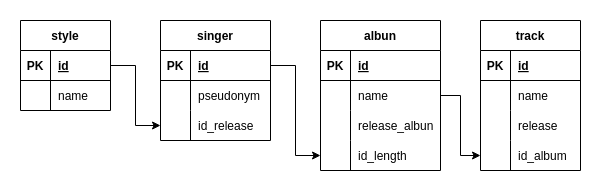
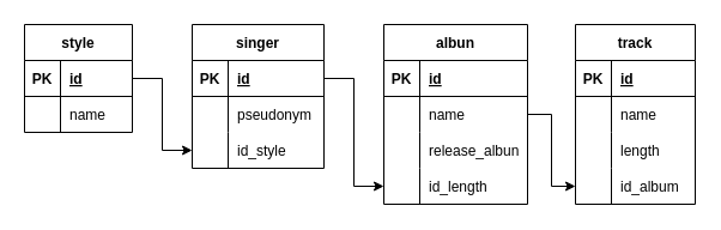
  <mxCell id="0" />
  <mxCell id="1" parent="0" />
  <mxCell id="2" value="style" style="shape=table;startSize=30;container=1;collapsible=1;childLayout=tableLayout;fixedRows=1;rowLines=0;fontStyle=1;align=center;resizeLast=1;" parent="1" vertex="1"><mxGeometry x="20" y="20" width="90" height="90" as="geometry" /></mxCell>
  <mxCell id="3" value="" style="shape=tableRow;horizontal=0;startSize=0;swimlaneHead=0;swimlaneBody=0;fillColor=none;collapsible=0;dropTarget=0;points=[[0,0.5],[1,0.5]];portConstraint=eastwest;top=0;left=0;right=0;bottom=1;" parent="2" vertex="1"><mxGeometry y="30" width="90" height="30" as="geometry" /></mxCell>
  <mxCell id="4" value="PK" style="shape=partialRectangle;connectable=0;fillColor=none;top=0;left=0;bottom=0;right=0;fontStyle=1;overflow=hidden;" parent="3" vertex="1"><mxGeometry width="30" height="30" as="geometry"><mxRectangle width="30" height="30" as="alternateBounds" /></mxGeometry></mxCell>
  <mxCell id="5" value="id" style="shape=partialRectangle;connectable=0;fillColor=none;top=0;left=0;bottom=0;right=0;align=left;spacingLeft=6;fontStyle=5;overflow=hidden;" parent="3" vertex="1"><mxGeometry x="30" width="60" height="30" as="geometry"><mxRectangle width="60" height="30" as="alternateBounds" /></mxGeometry></mxCell>
  <mxCell id="6" value="" style="shape=tableRow;horizontal=0;startSize=0;swimlaneHead=0;swimlaneBody=0;fillColor=none;collapsible=0;dropTarget=0;points=[[0,0.5],[1,0.5]];portConstraint=eastwest;top=0;left=0;right=0;bottom=0;" parent="2" vertex="1"><mxGeometry y="60" width="90" height="30" as="geometry" /></mxCell>
  <mxCell id="7" value="" style="shape=partialRectangle;connectable=0;fillColor=none;top=0;left=0;bottom=0;right=0;editable=1;overflow=hidden;" parent="6" vertex="1"><mxGeometry width="30" height="30" as="geometry"><mxRectangle width="30" height="30" as="alternateBounds" /></mxGeometry></mxCell>
  <mxCell id="8" value="name" style="shape=partialRectangle;connectable=0;fillColor=none;top=0;left=0;bottom=0;right=0;align=left;spacingLeft=6;overflow=hidden;" parent="6" vertex="1"><mxGeometry x="30" width="60" height="30" as="geometry"><mxRectangle width="60" height="30" as="alternateBounds" /></mxGeometry></mxCell>
  <mxCell id="9" value="singer" style="shape=table;startSize=30;container=1;collapsible=1;childLayout=tableLayout;fixedRows=1;rowLines=0;fontStyle=1;align=center;resizeLast=1;" vertex="1" parent="1"><mxGeometry x="160" y="20" width="110" height="120" as="geometry" /></mxCell>
  <mxCell id="10" value="" style="shape=tableRow;horizontal=0;startSize=0;swimlaneHead=0;swimlaneBody=0;fillColor=none;collapsible=0;dropTarget=0;points=[[0,0.5],[1,0.5]];portConstraint=eastwest;top=0;left=0;right=0;bottom=1;" vertex="1" parent="9"><mxGeometry y="30" width="110" height="30" as="geometry" /></mxCell>
  <mxCell id="11" value="PK" style="shape=partialRectangle;connectable=0;fillColor=none;top=0;left=0;bottom=0;right=0;fontStyle=1;overflow=hidden;" vertex="1" parent="10"><mxGeometry width="30" height="30" as="geometry"><mxRectangle width="30" height="30" as="alternateBounds" /></mxGeometry></mxCell>
  <mxCell id="12" value="id" style="shape=partialRectangle;connectable=0;fillColor=none;top=0;left=0;bottom=0;right=0;align=left;spacingLeft=6;fontStyle=5;overflow=hidden;" vertex="1" parent="10"><mxGeometry x="30" width="80" height="30" as="geometry"><mxRectangle width="80" height="30" as="alternateBounds" /></mxGeometry></mxCell>
  <mxCell id="13" value="" style="shape=tableRow;horizontal=0;startSize=0;swimlaneHead=0;swimlaneBody=0;fillColor=none;collapsible=0;dropTarget=0;points=[[0,0.5],[1,0.5]];portConstraint=eastwest;top=0;left=0;right=0;bottom=0;" vertex="1" parent="9"><mxGeometry y="60" width="110" height="30" as="geometry" /></mxCell>
  <mxCell id="14" value="" style="shape=partialRectangle;connectable=0;fillColor=none;top=0;left=0;bottom=0;right=0;editable=1;overflow=hidden;" vertex="1" parent="13"><mxGeometry width="30" height="30" as="geometry"><mxRectangle width="30" height="30" as="alternateBounds" /></mxGeometry></mxCell>
  <mxCell id="15" value="pseudonym" style="shape=partialRectangle;connectable=0;fillColor=none;top=0;left=0;bottom=0;right=0;align=left;spacingLeft=6;overflow=hidden;" vertex="1" parent="13"><mxGeometry x="30" width="80" height="30" as="geometry"><mxRectangle width="80" height="30" as="alternateBounds" /></mxGeometry></mxCell>
  <mxCell id="16" value="" style="shape=tableRow;horizontal=0;startSize=0;swimlaneHead=0;swimlaneBody=0;fillColor=none;collapsible=0;dropTarget=0;points=[[0,0.5],[1,0.5]];portConstraint=eastwest;top=0;left=0;right=0;bottom=0;" vertex="1" parent="9"><mxGeometry y="90" width="110" height="30" as="geometry" /></mxCell>
  <mxCell id="17" value="" style="shape=partialRectangle;connectable=0;fillColor=none;top=0;left=0;bottom=0;right=0;editable=1;overflow=hidden;" vertex="1" parent="16"><mxGeometry width="30" height="30" as="geometry"><mxRectangle width="30" height="30" as="alternateBounds" /></mxGeometry></mxCell>
- <mxCell id="18" value="id_release" style="shape=partialRectangle;connectable=0;fillColor=none;top=0;left=0;bottom=0;right=0;align=left;spacingLeft=6;overflow=hidden;" vertex="1" parent="16"><mxGeometry x="30" width="80" height="30" as="geometry"><mxRectangle width="80" height="30" as="alternateBounds" /></mxGeometry></mxCell>
+ <mxCell id="18" value="id_style" style="shape=partialRectangle;connectable=0;fillColor=none;top=0;left=0;bottom=0;right=0;align=left;spacingLeft=6;overflow=hidden;" vertex="1" parent="16"><mxGeometry x="30" width="80" height="30" as="geometry"><mxRectangle width="80" height="30" as="alternateBounds" /></mxGeometry></mxCell>
  <mxCell id="19" style="edgeStyle=orthogonalEdgeStyle;rounded=0;orthogonalLoop=1;jettySize=auto;html=1;exitX=1;exitY=0.5;exitDx=0;exitDy=0;entryX=0;entryY=0.5;entryDx=0;entryDy=0;" edge="1" parent="1" source="3" target="16"><mxGeometry relative="1" as="geometry" /></mxCell>
  <mxCell id="20" value="albun" style="shape=table;startSize=30;container=1;collapsible=1;childLayout=tableLayout;fixedRows=1;rowLines=0;fontStyle=1;align=center;resizeLast=1;" vertex="1" parent="1"><mxGeometry x="320" y="20" width="120" height="150" as="geometry" /></mxCell>
  <mxCell id="21" value="" style="shape=tableRow;horizontal=0;startSize=0;swimlaneHead=0;swimlaneBody=0;fillColor=none;collapsible=0;dropTarget=0;points=[[0,0.5],[1,0.5]];portConstraint=eastwest;top=0;left=0;right=0;bottom=1;" vertex="1" parent="20"><mxGeometry y="30" width="120" height="30" as="geometry" /></mxCell>
  <mxCell id="22" value="PK" style="shape=partialRectangle;connectable=0;fillColor=none;top=0;left=0;bottom=0;right=0;fontStyle=1;overflow=hidden;" vertex="1" parent="21"><mxGeometry width="30" height="30" as="geometry"><mxRectangle width="30" height="30" as="alternateBounds" /></mxGeometry></mxCell>
  <mxCell id="23" value="id" style="shape=partialRectangle;connectable=0;fillColor=none;top=0;left=0;bottom=0;right=0;align=left;spacingLeft=6;fontStyle=5;overflow=hidden;" vertex="1" parent="21"><mxGeometry x="30" width="90" height="30" as="geometry"><mxRectangle width="90" height="30" as="alternateBounds" /></mxGeometry></mxCell>
  <mxCell id="24" value="" style="shape=tableRow;horizontal=0;startSize=0;swimlaneHead=0;swimlaneBody=0;fillColor=none;collapsible=0;dropTarget=0;points=[[0,0.5],[1,0.5]];portConstraint=eastwest;top=0;left=0;right=0;bottom=0;" vertex="1" parent="20"><mxGeometry y="60" width="120" height="30" as="geometry" /></mxCell>
  <mxCell id="25" value="" style="shape=partialRectangle;connectable=0;fillColor=none;top=0;left=0;bottom=0;right=0;editable=1;overflow=hidden;" vertex="1" parent="24"><mxGeometry width="30" height="30" as="geometry"><mxRectangle width="30" height="30" as="alternateBounds" /></mxGeometry></mxCell>
  <mxCell id="26" value="name" style="shape=partialRectangle;connectable=0;fillColor=none;top=0;left=0;bottom=0;right=0;align=left;spacingLeft=6;overflow=hidden;" vertex="1" parent="24"><mxGeometry x="30" width="90" height="30" as="geometry"><mxRectangle width="90" height="30" as="alternateBounds" /></mxGeometry></mxCell>
  <mxCell id="27" value="" style="shape=tableRow;horizontal=0;startSize=0;swimlaneHead=0;swimlaneBody=0;fillColor=none;collapsible=0;dropTarget=0;points=[[0,0.5],[1,0.5]];portConstraint=eastwest;top=0;left=0;right=0;bottom=0;" vertex="1" parent="20"><mxGeometry y="90" width="120" height="30" as="geometry" /></mxCell>
  <mxCell id="28" value="" style="shape=partialRectangle;connectable=0;fillColor=none;top=0;left=0;bottom=0;right=0;editable=1;overflow=hidden;" vertex="1" parent="27"><mxGeometry width="30" height="30" as="geometry"><mxRectangle width="30" height="30" as="alternateBounds" /></mxGeometry></mxCell>
  <mxCell id="29" value="release_albun" style="shape=partialRectangle;connectable=0;fillColor=none;top=0;left=0;bottom=0;right=0;align=left;spacingLeft=6;overflow=hidden;" vertex="1" parent="27"><mxGeometry x="30" width="90" height="30" as="geometry"><mxRectangle width="90" height="30" as="alternateBounds" /></mxGeometry></mxCell>
  <mxCell id="30" value="" style="shape=tableRow;horizontal=0;startSize=0;swimlaneHead=0;swimlaneBody=0;fillColor=none;collapsible=0;dropTarget=0;points=[[0,0.5],[1,0.5]];portConstraint=eastwest;top=0;left=0;right=0;bottom=0;" vertex="1" parent="20"><mxGeometry y="120" width="120" height="30" as="geometry" /></mxCell>
  <mxCell id="31" value="" style="shape=partialRectangle;connectable=0;fillColor=none;top=0;left=0;bottom=0;right=0;editable=1;overflow=hidden;" vertex="1" parent="30"><mxGeometry width="30" height="30" as="geometry"><mxRectangle width="30" height="30" as="alternateBounds" /></mxGeometry></mxCell>
  <mxCell id="32" value="id_length" style="shape=partialRectangle;connectable=0;fillColor=none;top=0;left=0;bottom=0;right=0;align=left;spacingLeft=6;overflow=hidden;" vertex="1" parent="30"><mxGeometry x="30" width="90" height="30" as="geometry"><mxRectangle width="90" height="30" as="alternateBounds" /></mxGeometry></mxCell>
  <mxCell id="33" style="edgeStyle=orthogonalEdgeStyle;rounded=0;orthogonalLoop=1;jettySize=auto;html=1;exitX=1;exitY=0.5;exitDx=0;exitDy=0;entryX=0;entryY=0.5;entryDx=0;entryDy=0;" edge="1" parent="1" source="10" target="30"><mxGeometry relative="1" as="geometry" /></mxCell>
  <mxCell id="34" value="track" style="shape=table;startSize=30;container=1;collapsible=1;childLayout=tableLayout;fixedRows=1;rowLines=0;fontStyle=1;align=center;resizeLast=1;" vertex="1" parent="1"><mxGeometry x="480" y="20" width="100" height="150" as="geometry" /></mxCell>
  <mxCell id="35" value="" style="shape=tableRow;horizontal=0;startSize=0;swimlaneHead=0;swimlaneBody=0;fillColor=none;collapsible=0;dropTarget=0;points=[[0,0.5],[1,0.5]];portConstraint=eastwest;top=0;left=0;right=0;bottom=1;" vertex="1" parent="34"><mxGeometry y="30" width="100" height="30" as="geometry" /></mxCell>
  <mxCell id="36" value="PK" style="shape=partialRectangle;connectable=0;fillColor=none;top=0;left=0;bottom=0;right=0;fontStyle=1;overflow=hidden;" vertex="1" parent="35"><mxGeometry width="30" height="30" as="geometry"><mxRectangle width="30" height="30" as="alternateBounds" /></mxGeometry></mxCell>
  <mxCell id="37" value="id" style="shape=partialRectangle;connectable=0;fillColor=none;top=0;left=0;bottom=0;right=0;align=left;spacingLeft=6;fontStyle=5;overflow=hidden;" vertex="1" parent="35"><mxGeometry x="30" width="70" height="30" as="geometry"><mxRectangle width="70" height="30" as="alternateBounds" /></mxGeometry></mxCell>
  <mxCell id="38" value="" style="shape=tableRow;horizontal=0;startSize=0;swimlaneHead=0;swimlaneBody=0;fillColor=none;collapsible=0;dropTarget=0;points=[[0,0.5],[1,0.5]];portConstraint=eastwest;top=0;left=0;right=0;bottom=0;" vertex="1" parent="34"><mxGeometry y="60" width="100" height="30" as="geometry" /></mxCell>
  <mxCell id="39" value="" style="shape=partialRectangle;connectable=0;fillColor=none;top=0;left=0;bottom=0;right=0;editable=1;overflow=hidden;" vertex="1" parent="38"><mxGeometry width="30" height="30" as="geometry"><mxRectangle width="30" height="30" as="alternateBounds" /></mxGeometry></mxCell>
  <mxCell id="40" value="name" style="shape=partialRectangle;connectable=0;fillColor=none;top=0;left=0;bottom=0;right=0;align=left;spacingLeft=6;overflow=hidden;" vertex="1" parent="38"><mxGeometry x="30" width="70" height="30" as="geometry"><mxRectangle width="70" height="30" as="alternateBounds" /></mxGeometry></mxCell>
  <mxCell id="41" value="" style="shape=tableRow;horizontal=0;startSize=0;swimlaneHead=0;swimlaneBody=0;fillColor=none;collapsible=0;dropTarget=0;points=[[0,0.5],[1,0.5]];portConstraint=eastwest;top=0;left=0;right=0;bottom=0;" vertex="1" parent="34"><mxGeometry y="90" width="100" height="30" as="geometry" /></mxCell>
  <mxCell id="42" value="" style="shape=partialRectangle;connectable=0;fillColor=none;top=0;left=0;bottom=0;right=0;editable=1;overflow=hidden;" vertex="1" parent="41"><mxGeometry width="30" height="30" as="geometry"><mxRectangle width="30" height="30" as="alternateBounds" /></mxGeometry></mxCell>
- <mxCell id="43" value="release" style="shape=partialRectangle;connectable=0;fillColor=none;top=0;left=0;bottom=0;right=0;align=left;spacingLeft=6;overflow=hidden;" vertex="1" parent="41"><mxGeometry x="30" width="70" height="30" as="geometry"><mxRectangle width="70" height="30" as="alternateBounds" /></mxGeometry></mxCell>
+ <mxCell id="43" value="length" style="shape=partialRectangle;connectable=0;fillColor=none;top=0;left=0;bottom=0;right=0;align=left;spacingLeft=6;overflow=hidden;" vertex="1" parent="41"><mxGeometry x="30" width="70" height="30" as="geometry"><mxRectangle width="70" height="30" as="alternateBounds" /></mxGeometry></mxCell>
  <mxCell id="44" value="" style="shape=tableRow;horizontal=0;startSize=0;swimlaneHead=0;swimlaneBody=0;fillColor=none;collapsible=0;dropTarget=0;points=[[0,0.5],[1,0.5]];portConstraint=eastwest;top=0;left=0;right=0;bottom=0;" vertex="1" parent="34"><mxGeometry y="120" width="100" height="30" as="geometry" /></mxCell>
  <mxCell id="45" value="" style="shape=partialRectangle;connectable=0;fillColor=none;top=0;left=0;bottom=0;right=0;editable=1;overflow=hidden;" vertex="1" parent="44"><mxGeometry width="30" height="30" as="geometry"><mxRectangle width="30" height="30" as="alternateBounds" /></mxGeometry></mxCell>
  <mxCell id="46" value="id_album" style="shape=partialRectangle;connectable=0;fillColor=none;top=0;left=0;bottom=0;right=0;align=left;spacingLeft=6;overflow=hidden;" vertex="1" parent="44"><mxGeometry x="30" width="70" height="30" as="geometry"><mxRectangle width="70" height="30" as="alternateBounds" /></mxGeometry></mxCell>
  <mxCell id="47" style="edgeStyle=orthogonalEdgeStyle;rounded=0;orthogonalLoop=1;jettySize=auto;html=1;exitX=1;exitY=0.5;exitDx=0;exitDy=0;entryX=0;entryY=0.5;entryDx=0;entryDy=0;" edge="1" parent="1" source="24" target="44"><mxGeometry relative="1" as="geometry" /></mxCell>
